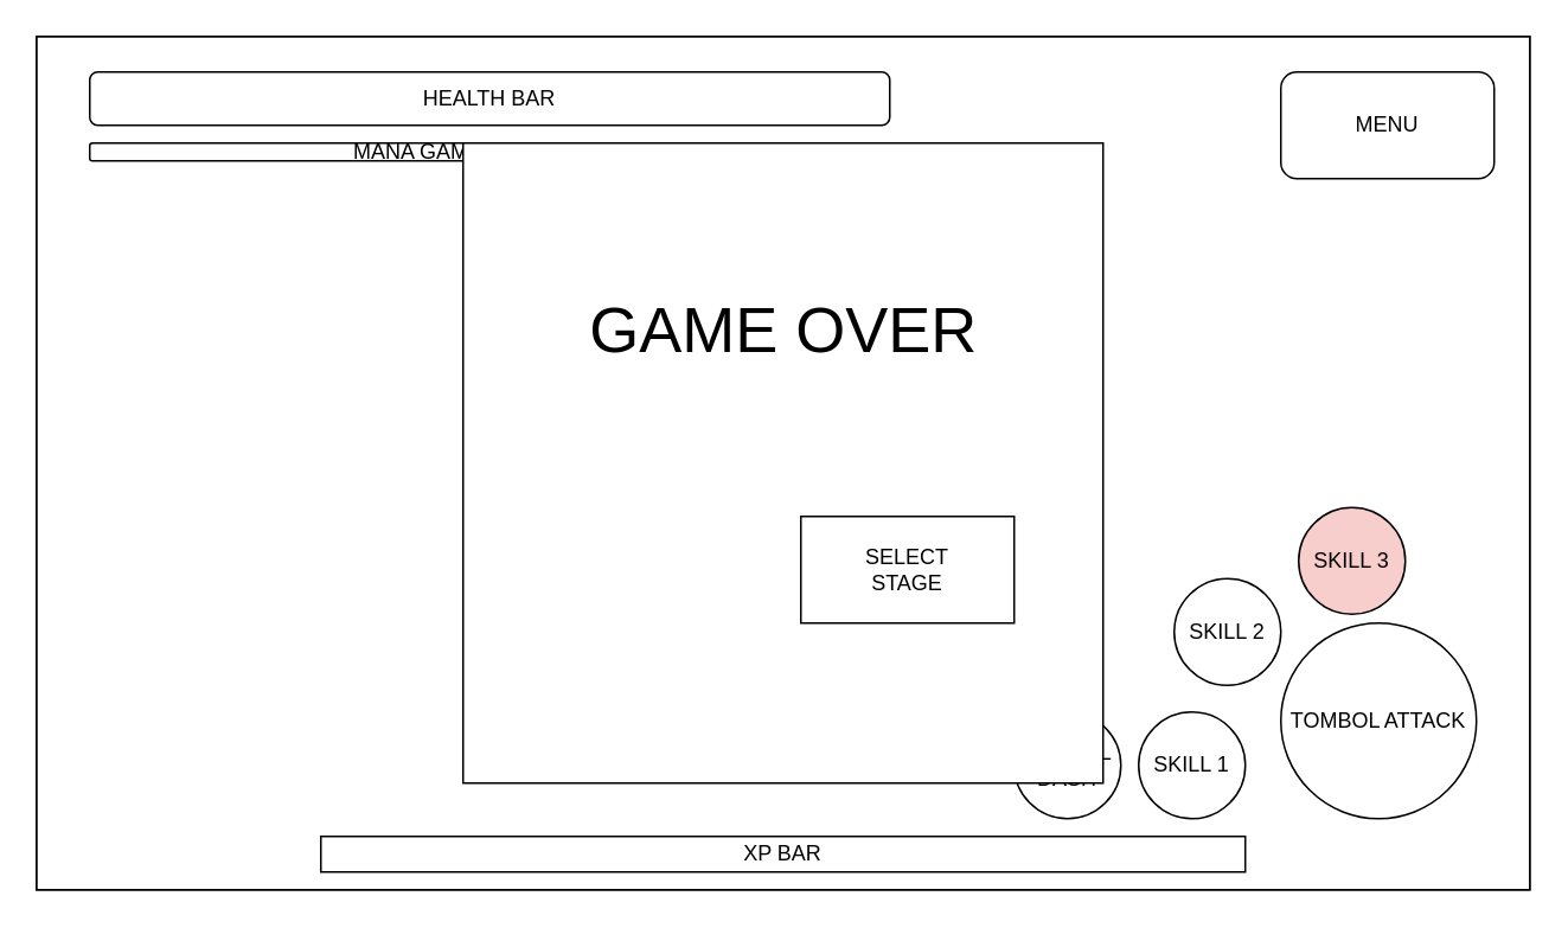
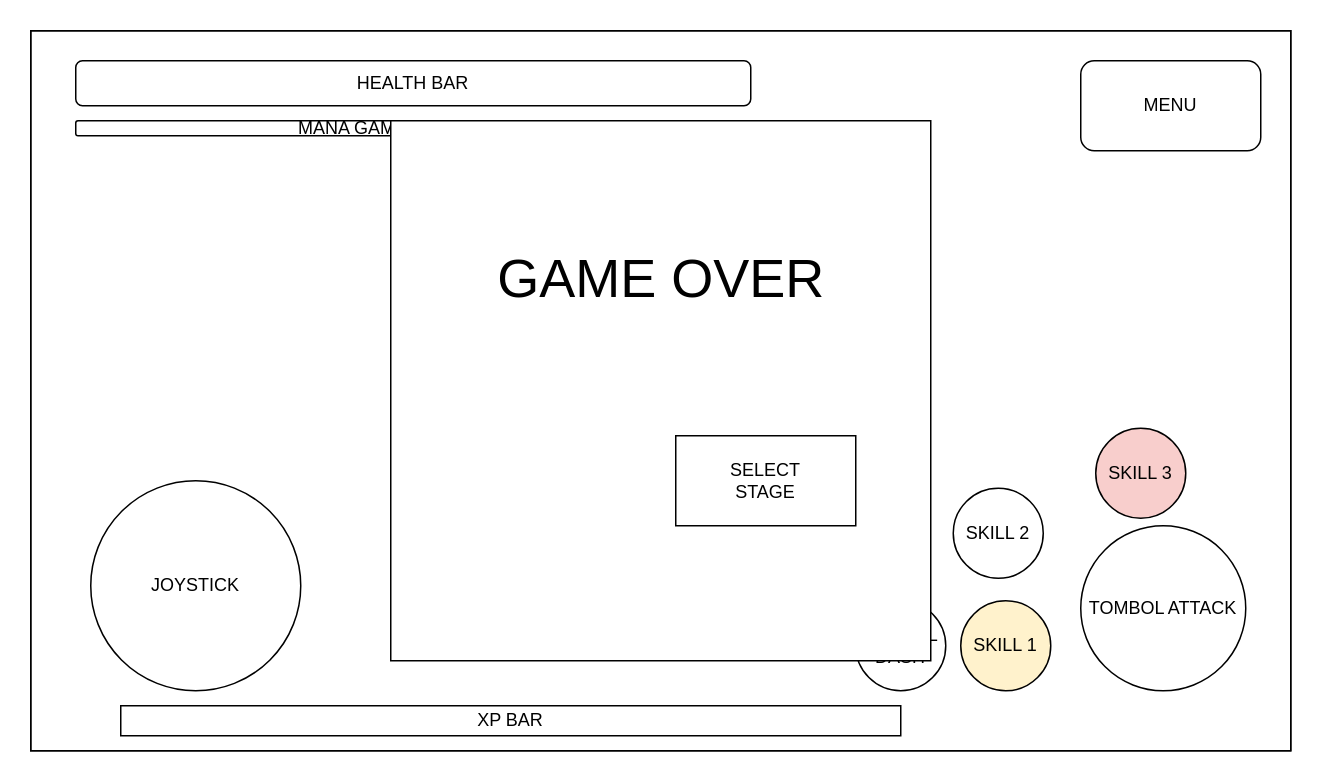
  <mxCell id="0" />
  <mxCell id="1" parent="0" />
  <mxCell id="2" value="" style="rounded=0;whiteSpace=wrap;html=1;fillColor=none;" parent="1" vertex="1"><mxGeometry width="840" height="480" as="geometry" x="20" y="20" /></mxCell>
+ <mxCell id="3" value="JOYSTICK" style="ellipse;whiteSpace=wrap;html=1;aspect=fixed;" parent="1" vertex="1"><mxGeometry x="60" y="320" width="140" height="140" as="geometry" /></mxCell>
  <mxCell id="4" value="TOMBOL ATTACK" style="ellipse;whiteSpace=wrap;html=1;aspect=fixed;" parent="1" vertex="1"><mxGeometry x="720" y="350" width="110" height="110" as="geometry" /></mxCell>
- <mxCell id="5" value="SKILL 1" style="ellipse;whiteSpace=wrap;html=1;aspect=fixed;" parent="1" vertex="1"><mxGeometry x="640" y="400" width="60" height="60" as="geometry" /></mxCell>
- <mxCell id="6" value="SKILL 2" style="ellipse;whiteSpace=wrap;html=1;aspect=fixed;" parent="1" vertex="1"><mxGeometry x="660" y="325" width="60" height="60" as="geometry" /></mxCell>
+ <mxCell id="5" value="SKILL 1" style="ellipse;whiteSpace=wrap;html=1;aspect=fixed;fillColor=#fff2cc;" parent="1" vertex="1"><mxGeometry x="640" y="400" width="60" height="60" as="geometry" /></mxCell>
+ <mxCell id="6" value="SKILL 2" style="ellipse;whiteSpace=wrap;html=1;aspect=fixed;" parent="1" vertex="1"><mxGeometry x="635" y="325" width="60" height="60" as="geometry" /></mxCell>
  <mxCell id="7" value="SKILL 3" style="ellipse;whiteSpace=wrap;html=1;aspect=fixed;fillColor=#f8cecc;" parent="1" vertex="1"><mxGeometry x="730" y="285" width="60" height="60" as="geometry" /></mxCell>
  <mxCell id="8" value="TOMBOL&lt;br&gt;DASH" style="ellipse;whiteSpace=wrap;html=1;aspect=fixed;" parent="1" vertex="1"><mxGeometry x="570" y="400" width="60" height="60" as="geometry" /></mxCell>
- <mxCell id="9" value="XP BAR" style="rounded=0;whiteSpace=wrap;html=1;" parent="1" vertex="1"><mxGeometry x="180" y="470" width="520" height="20" as="geometry" /></mxCell>
+ <mxCell id="9" value="XP BAR" style="rounded=0;whiteSpace=wrap;html=1;" parent="1" vertex="1"><mxGeometry x="80" y="470" width="520" height="20" as="geometry" /></mxCell>
  <mxCell id="10" value="MENU" style="rounded=1;whiteSpace=wrap;html=1;" parent="1" vertex="1"><mxGeometry x="720" y="40" width="120" height="60" as="geometry" /></mxCell>
  <mxCell id="11" value="HEALTH BAR" style="rounded=1;whiteSpace=wrap;html=1;" parent="1" vertex="1"><mxGeometry x="50" y="40" width="450" height="30" as="geometry" /></mxCell>
  <mxCell id="12" value="MANA GAME" style="rounded=1;whiteSpace=wrap;html=1;" parent="1" vertex="1"><mxGeometry x="50" y="80" width="370" height="10" as="geometry" /></mxCell>
  <mxCell id="13" value="" style="rounded=0;whiteSpace=wrap;html=1;fillColor=none;" vertex="1" parent="1"><mxGeometry width="840" height="480" as="geometry" x="20" y="20" /></mxCell>
  <mxCell id="14" value="" style="whiteSpace=wrap;html=1;aspect=fixed;" vertex="1" parent="1"><mxGeometry x="260" y="80" width="360" height="360" as="geometry" /></mxCell>
  <mxCell id="15" value="&lt;div&gt;&lt;span&gt;&lt;font style=&quot;font-size: 36px&quot;&gt;GAME OVER&lt;/font&gt;&lt;/span&gt;&lt;/div&gt;" style="text;html=1;align=center;verticalAlign=middle;resizable=0;points=[];autosize=1;" vertex="1" parent="1"><mxGeometry x="325" y="170" width="230" height="30" as="geometry" /></mxCell>
  <mxCell id="16" value="SELECT &lt;br&gt;STAGE" style="whiteSpace=wrap;html=1;rounded=0;" vertex="1" parent="1"><mxGeometry x="450" y="290" width="120" height="60" as="geometry" /></mxCell>
